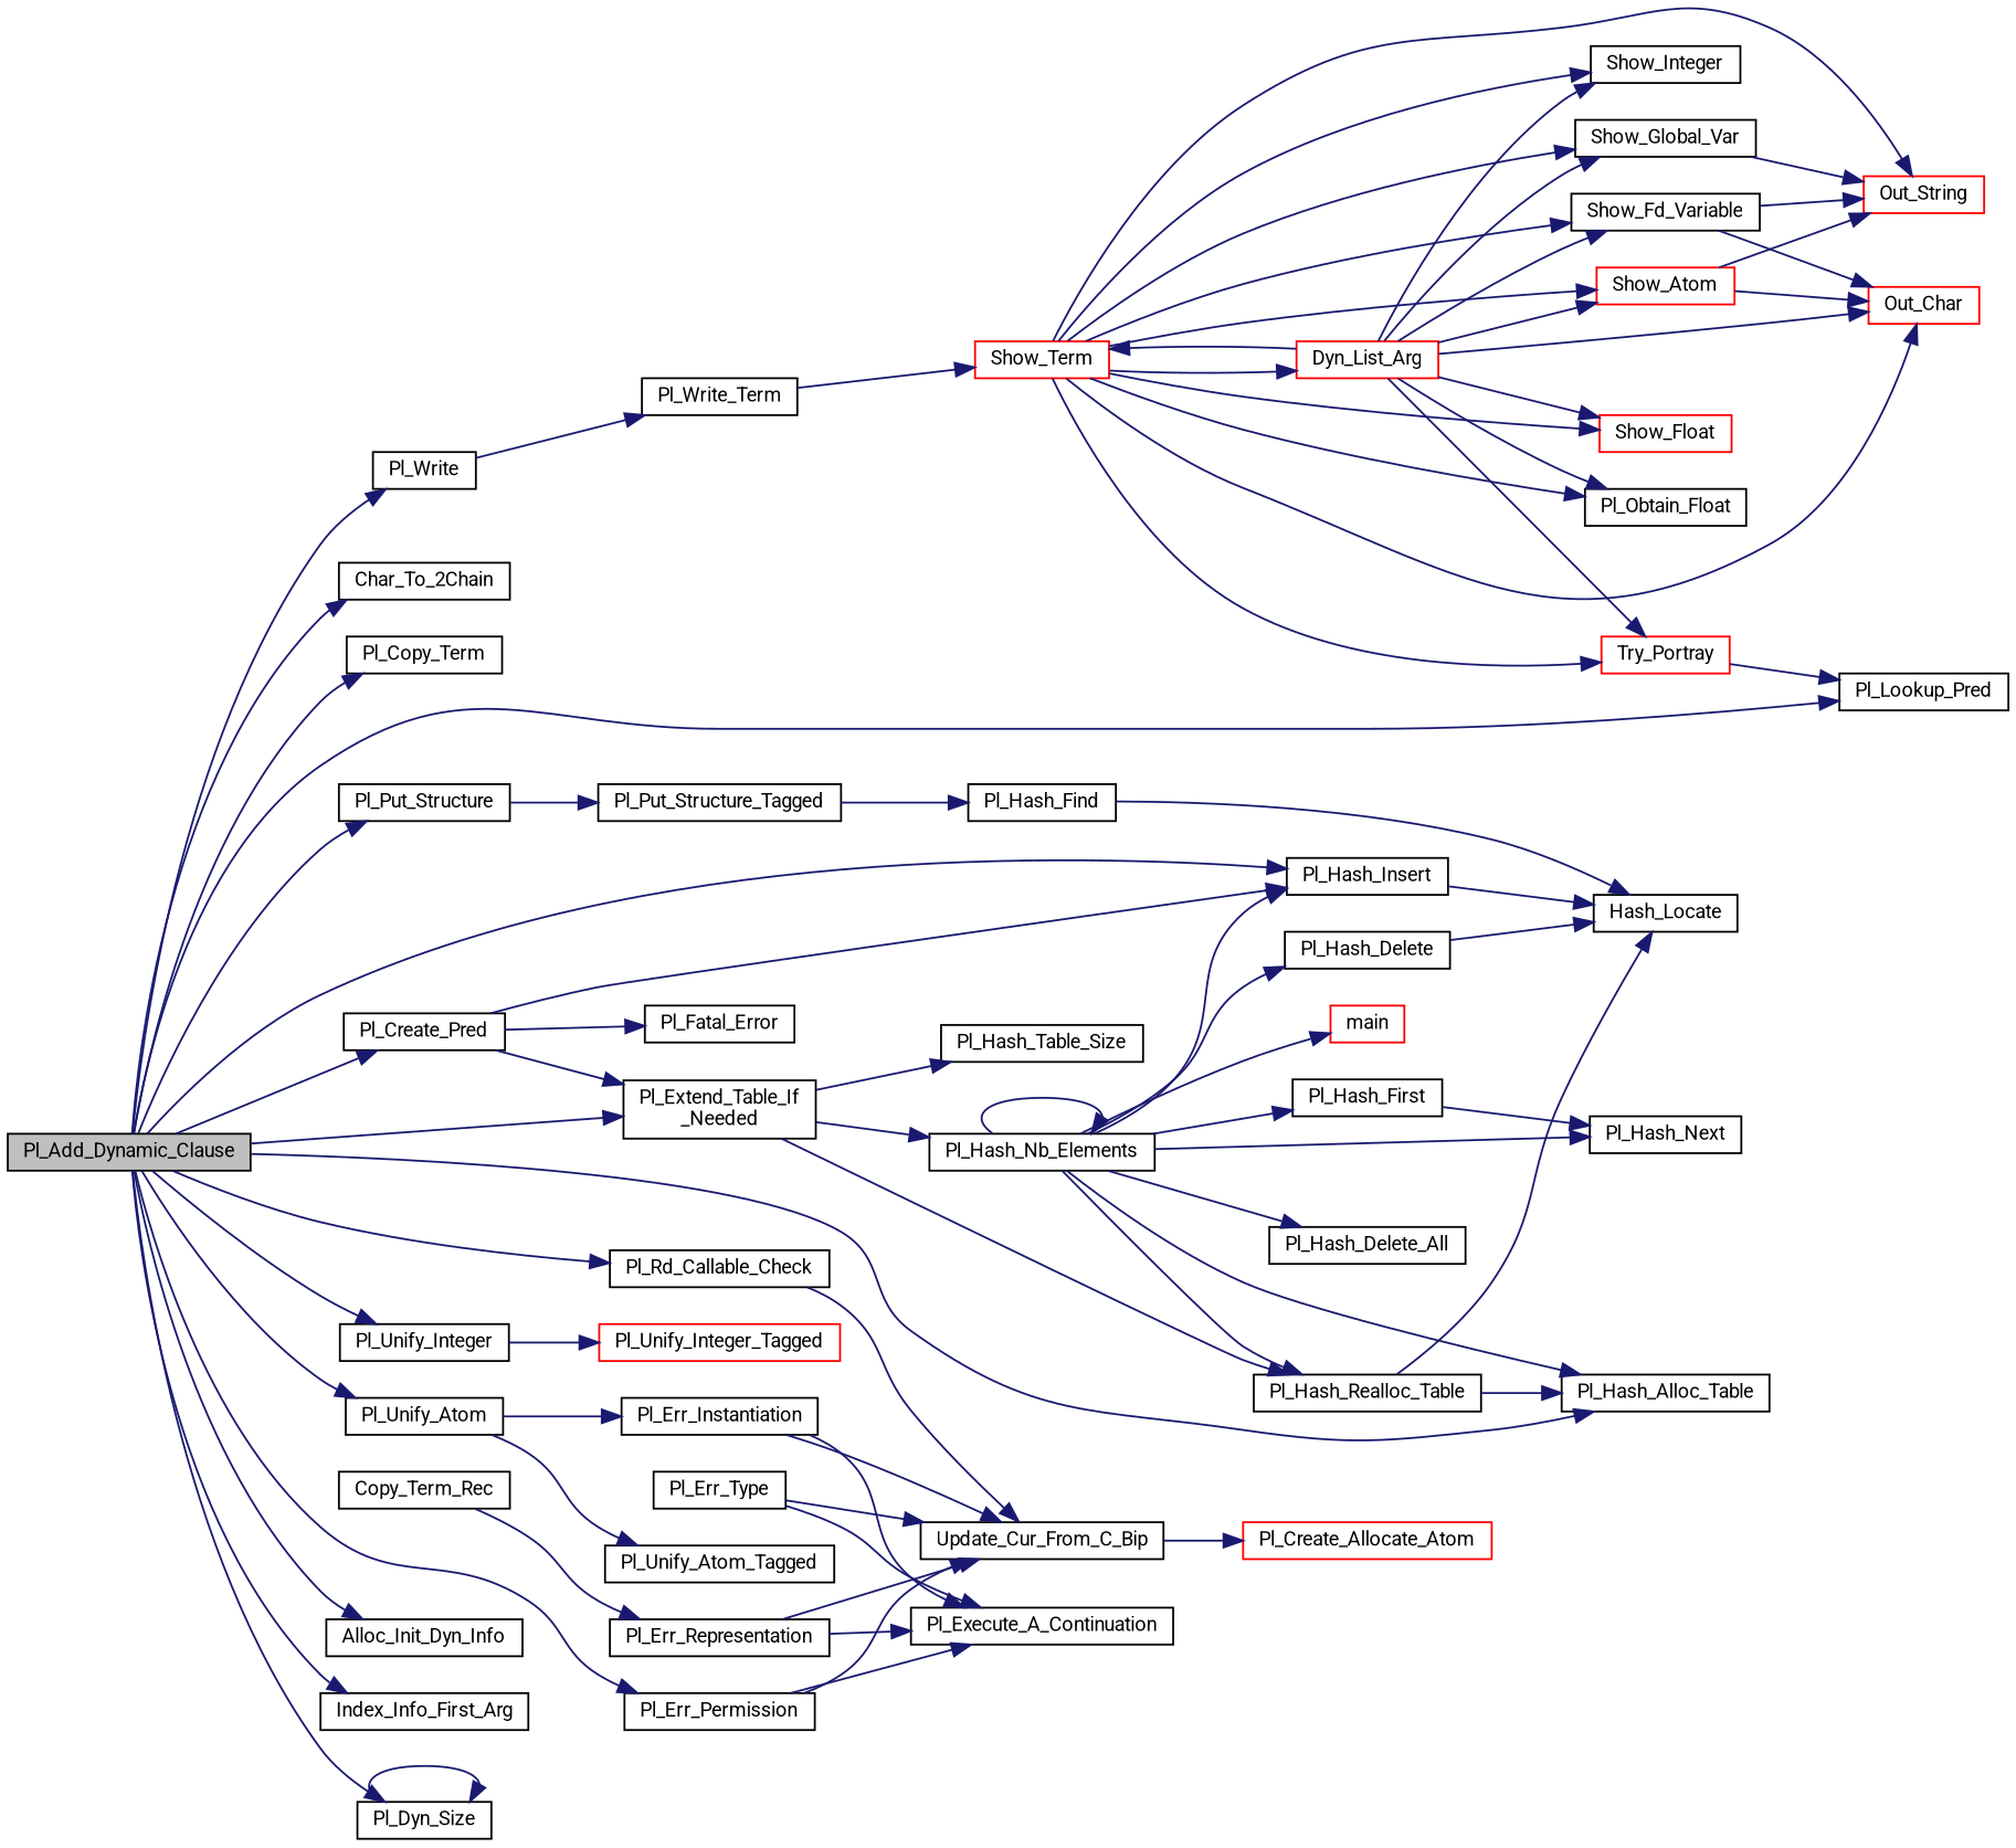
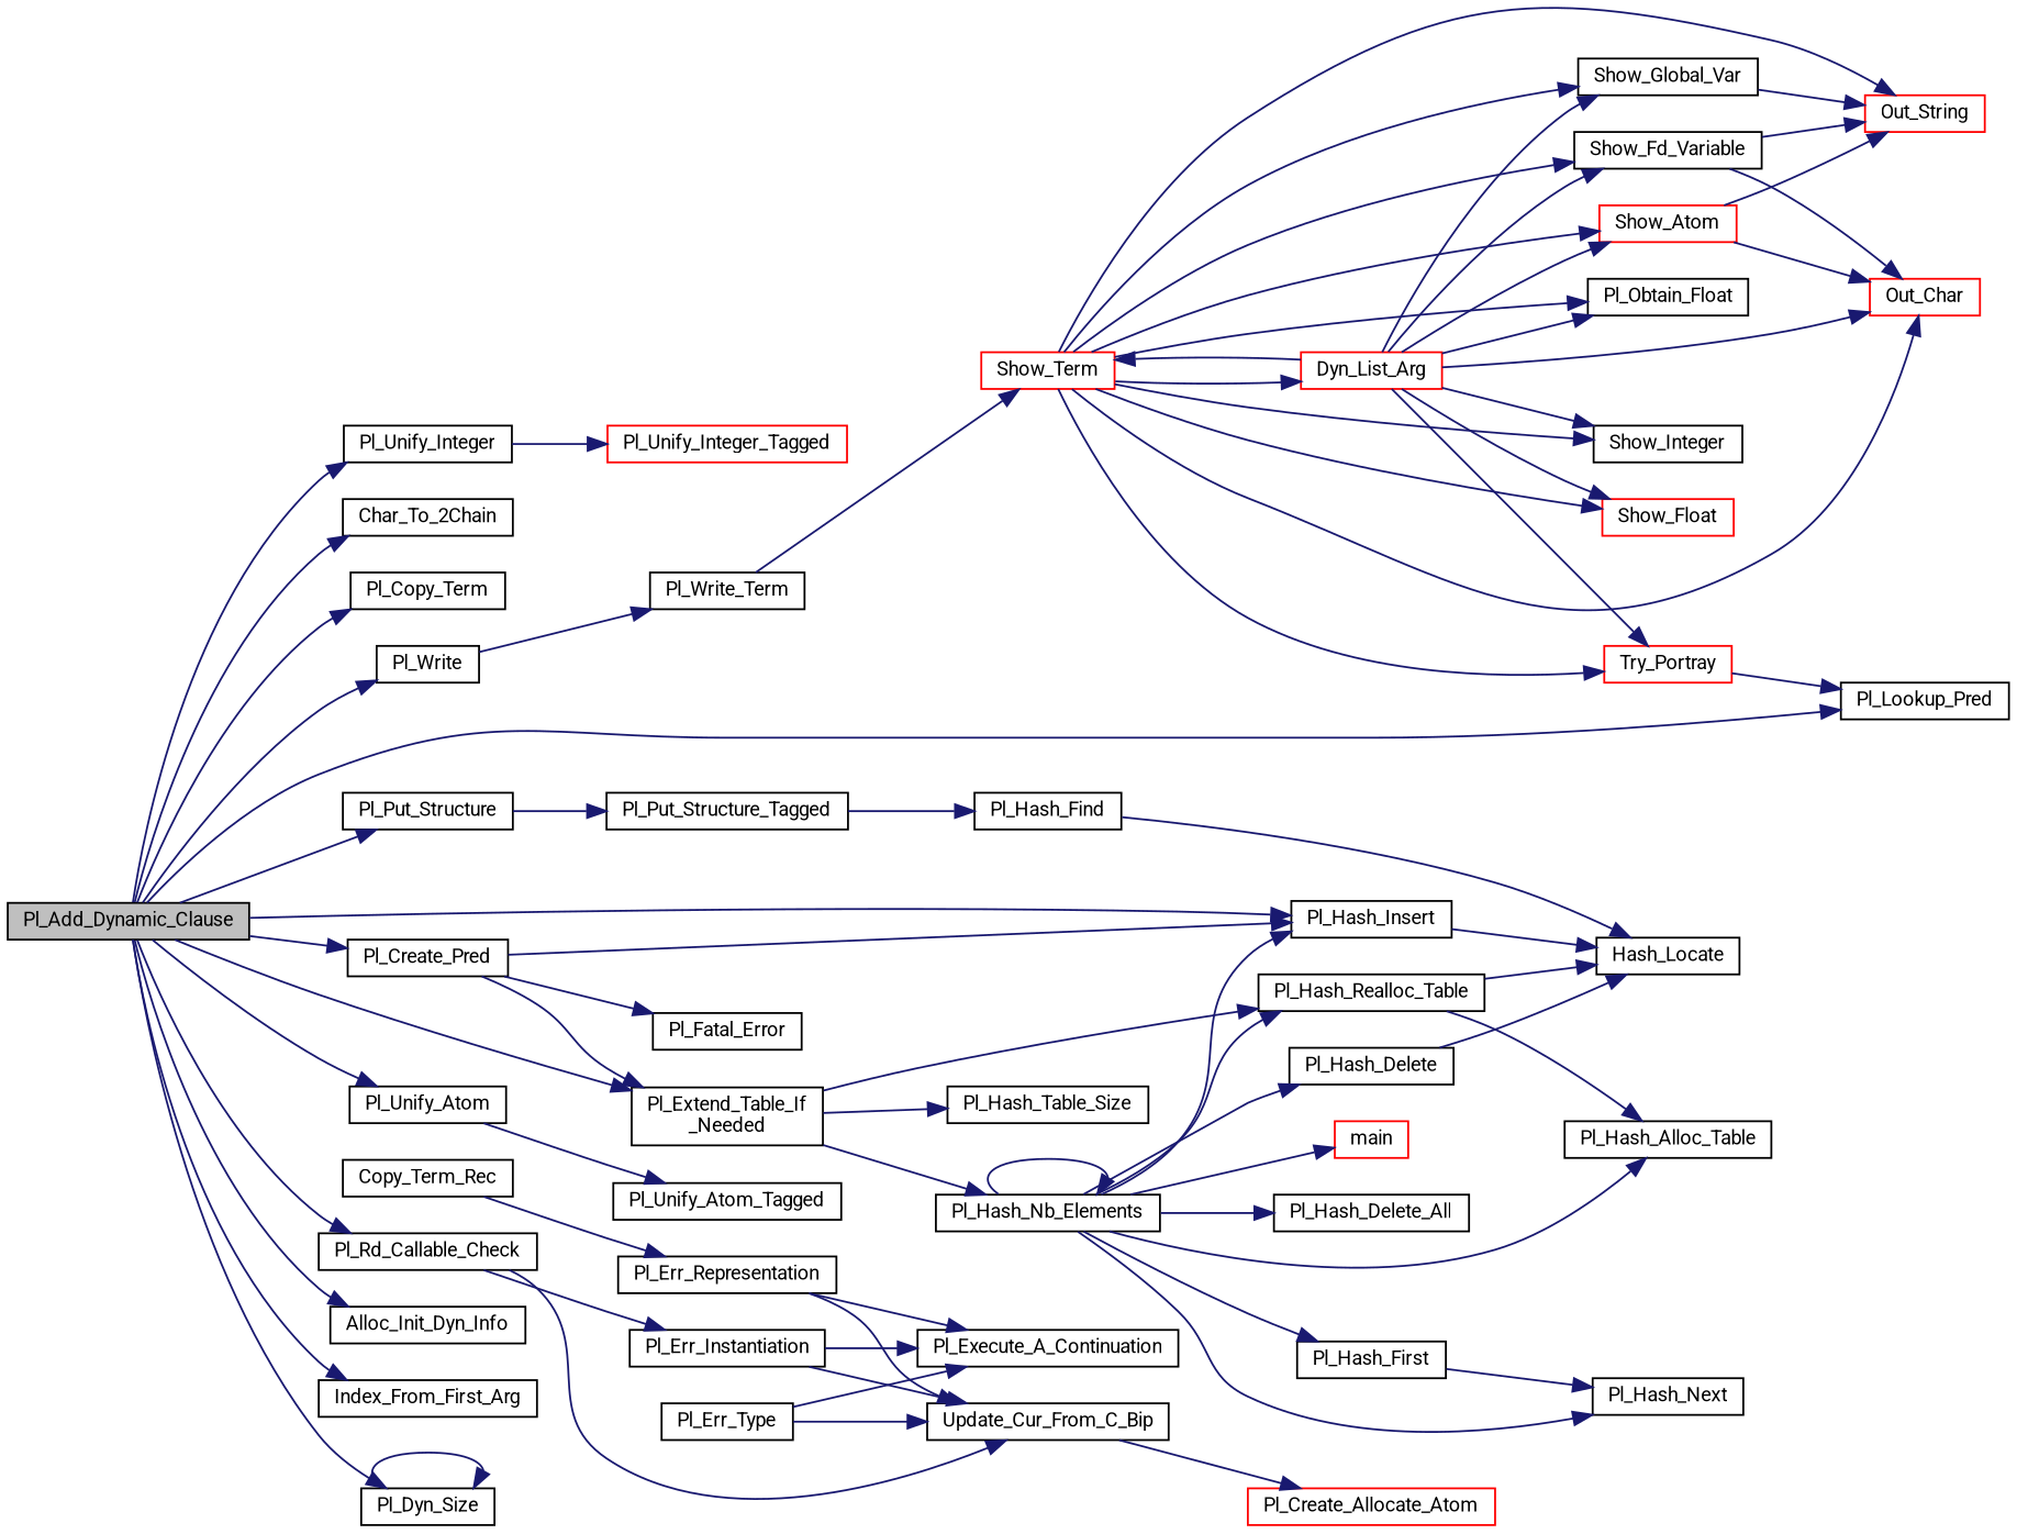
  digraph {
    fontname=Roboto
    rankdir=LR
    node [color=black fillcolor=white fontname=Roboto fontsize=10 shape=record style=filled]
    edge [color=midnightblue fontname=Roboto fontsize=10 labelfontname=Helvetica labelfontsize=10 style=solid]
    n1 [fillcolor=grey75 fontcolor=black height=0.2 label=Pl_Add_Dynamic_Clause width=0.4]
    n2 [height=0.2 label=Pl_Rd_Callable_Check width=0.4]
    n3 [height=0.2 label=Pl_Write width=0.4]
    n4 [height=0.2 label=Pl_Lookup_Pred width=0.4]
    n5 [height=0.2 label=Pl_Create_Pred width=0.4]
    n6 [height=0.2 label="Pl_Extend_Table_If\l_Needed" width=0.4]
    n7 [height=0.2 label=Pl_Hash_Alloc_Table width=0.4]
    n8 [height=0.2 label=Pl_Hash_Insert width=0.4]
    n9 [height=0.2 label=Pl_Put_Structure width=0.4]
    n10 [height=0.2 label=Pl_Unify_Atom width=0.4]
    n11 [height=0.2 label=Pl_Unify_Integer width=0.4]
-   n12 [height=0.2 label=Pl_Err_Permission width=0.4]
    n13 [height=0.2 label=Alloc_Init_Dyn_Info width=0.4]
-   n14 [height=0.2 label=Index_Info_First_Arg width=0.4]
+   n14 [height=0.2 label=Index_From_First_Arg width=0.4]
    n15 [height=0.2 label=Pl_Dyn_Size width=0.4]
    n16 [height=0.2 label=Char_To_2Chain width=0.4]
    n17 [height=0.2 label=Pl_Copy_Term width=0.4]
    n18 [height=0.2 label=Pl_Err_Instantiation width=0.4]
    n19 [height=0.2 label=Update_Cur_From_C_Bip width=0.4]
    n20 [height=0.2 label=Pl_Write_Term width=0.4]
    n21 [height=0.2 label=Pl_Fatal_Error width=0.4]
    n22 [height=0.2 label=Pl_Hash_Table_Size width=0.4]
    n23 [height=0.2 label=Pl_Hash_Nb_Elements width=0.4]
    n24 [height=0.2 label=Pl_Hash_Realloc_Table width=0.4]
    n25 [height=0.2 label=Hash_Locate width=0.4]
    n26 [height=0.2 label=Pl_Put_Structure_Tagged width=0.4]
    n27 [height=0.2 label=Pl_Unify_Atom_Tagged width=0.4]
    n28 [color=red height=0.2 label=Pl_Unify_Integer_Tagged width=0.4]
    n29 [height=0.2 label=Pl_Execute_A_Continuation width=0.4]
    n30 [height=0.2 label=Pl_Err_Type width=0.4]
    n31 [color=red height=0.2 label=Pl_Create_Allocate_Atom width=0.4]
    n32 [color=red height=0.2 label=Show_Term width=0.4]
    n33 [color=red height=0.2 label=Show_Atom width=0.4]
    n34 [color=red height=0.2 label=Out_Char width=0.4]
    n35 [color=red height=0.2 label=Out_String width=0.4]
    n36 [color=red height=0.2 label=Try_Portray width=0.4]
    n37 [height=0.2 label=Show_Global_Var width=0.4]
    n38 [height=0.2 label=Show_Fd_Variable width=0.4]
    n39 [height=0.2 label=Show_Integer width=0.4]
    n40 [color=red height=0.2 label=Show_Float width=0.4]
    n41 [height=0.2 label=Pl_Obtain_Float width=0.4]
    n42 [color=red height=0.2 label=Dyn_List_Arg width=0.4]
    n43 [color=red height=0.2 label=main width=0.4]
    n44 [height=0.2 label=Pl_Hash_Delete width=0.4]
    n45 [height=0.2 label=Pl_Hash_Delete_All width=0.4]
    n46 [height=0.2 label=Pl_Hash_First width=0.4]
    n47 [height=0.2 label=Pl_Hash_Next width=0.4]
    n48 [height=0.2 label=Pl_Hash_Find width=0.4]
    n49 [height=0.2 label=Copy_Term_Rec width=0.4]
    n50 [height=0.2 label=Pl_Err_Representation width=0.4]
    n1 -> n2
    n1 -> n3
    n1 -> n4
    n1 -> n5
    n1 -> n6
-   n1 -> n7
    n1 -> n8
    n1 -> n9
    n1 -> n10
    n1 -> n11
-   n1 -> n12
    n1 -> n13
    n1 -> n14
    n1 -> n15
    n1 -> n16
    n1 -> n17
-   n10 -> n18
+   n2 -> n18
    n2 -> n19
    n3 -> n20
    n5 -> n6
    n5 -> n8
    n5 -> n21
    n6 -> n22
    n6 -> n23
    n6 -> n24
    n8 -> n25
    n9 -> n26
    n10 -> n27
    n11 -> n28
-   n12 -> n19
-   n12 -> n29
    n15 -> n15
    n18 -> n19
    n18 -> n29
    n19 -> n31
    n20 -> n32
    n23 -> n7
    n23 -> n8
    n23 -> n23
    n23 -> n24
    n23 -> n43
    n23 -> n44
    n23 -> n45
    n23 -> n46
    n23 -> n47
    n24 -> n7
    n24 -> n25
    n26 -> n48
    n30 -> n19
    n30 -> n29
    n32 -> n33
    n32 -> n34
    n32 -> n35
    n32 -> n36
    n32 -> n37
    n32 -> n38
    n32 -> n39
    n32 -> n40
    n32 -> n41
    n32 -> n42
    n33 -> n34
    n33 -> n35
    n36 -> n4
    n37 -> n35
    n38 -> n34
    n38 -> n35
    n42 -> n32
    n42 -> n33
    n42 -> n34
    n42 -> n36
    n42 -> n37
    n42 -> n38
    n42 -> n39
    n42 -> n40
    n42 -> n41
    n44 -> n25
    n46 -> n47
    n48 -> n25
    n49 -> n50
    n50 -> n19
    n50 -> n29
  }
